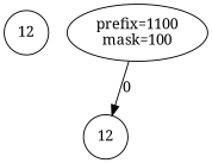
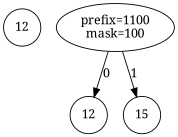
  digraph {
    fontname="Noto Serif"
    node [shape=circle fontname="Noto Serif"]
    edge [fontname="Noto Serif"]
    n1 [label=12]
    n2 [label="prefix=1100\nmask=100" shape=ellipse]
    12
+   15
    subgraph sub_1 {
      rank=same
      n1
      n2
    }
    n2 -> 12 [label=0]
+   n2 -> 15 [label=1]
  }
